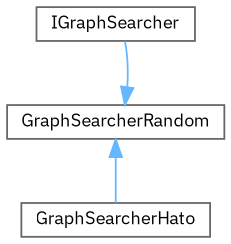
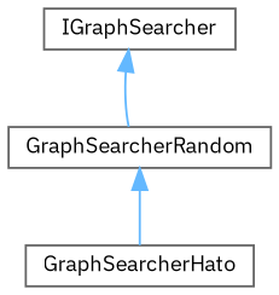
  digraph {
    fontname="IBM Plex Sans"
    rankdir=TB
    node [color=grey40 fillcolor=white fontname="IBM Plex Sans" fontsize=10 shape=box style=filled]
    edge [color=steelblue1 dir=back fontname="IBM Plex Sans" fontsize=10 labelfontname=Helvetica labelfontsize=10 style=solid]
    n1 [height=0.2 label=IGraphSearcher width=0.4]
    n2 [height=0.2 label=GraphSearcherRandom width=0.4]
    n3 [height=0.2 label=GraphSearcherHato width=0.4]
-   n2 -> n1
+   n1 -> n2
    n2 -> n3
  }
